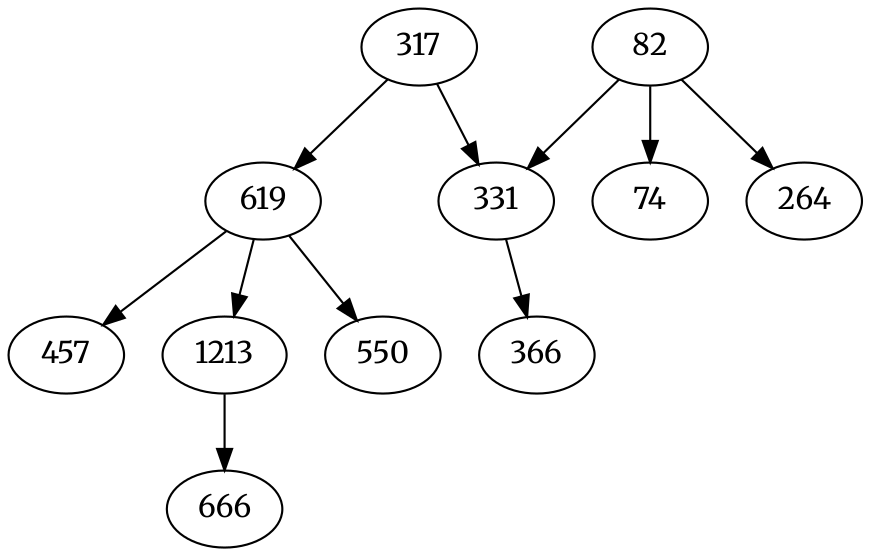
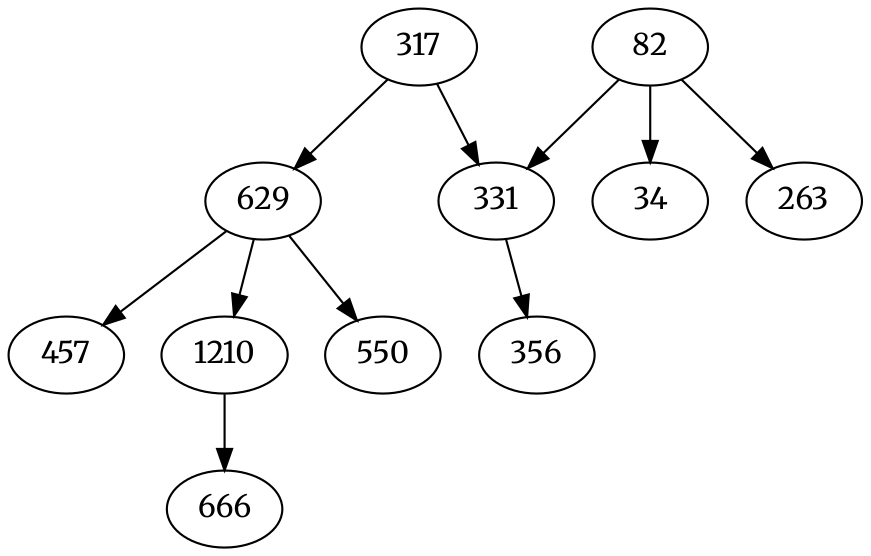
  digraph {
    fontname=Merriweather
    node [fontname=Merriweather]
    edge [fontname=Merriweather]
    n1 [label=317]
    331
-   619
-   356 [label=366]
+   619 [label=629]
+   356
    457
-   1210 [label=1213]
+   1210
    550
    82
-   74
-   263 [label=264]
+   74 [label=34]
+   263
    n11 [label=666]
    n1 -> 331
    n1 -> 619
    331 -> 356
    619 -> 457
    619 -> 1210
    619 -> 550
    1210 -> n11
    82 -> 331
    82 -> 74
    82 -> 263
  }
